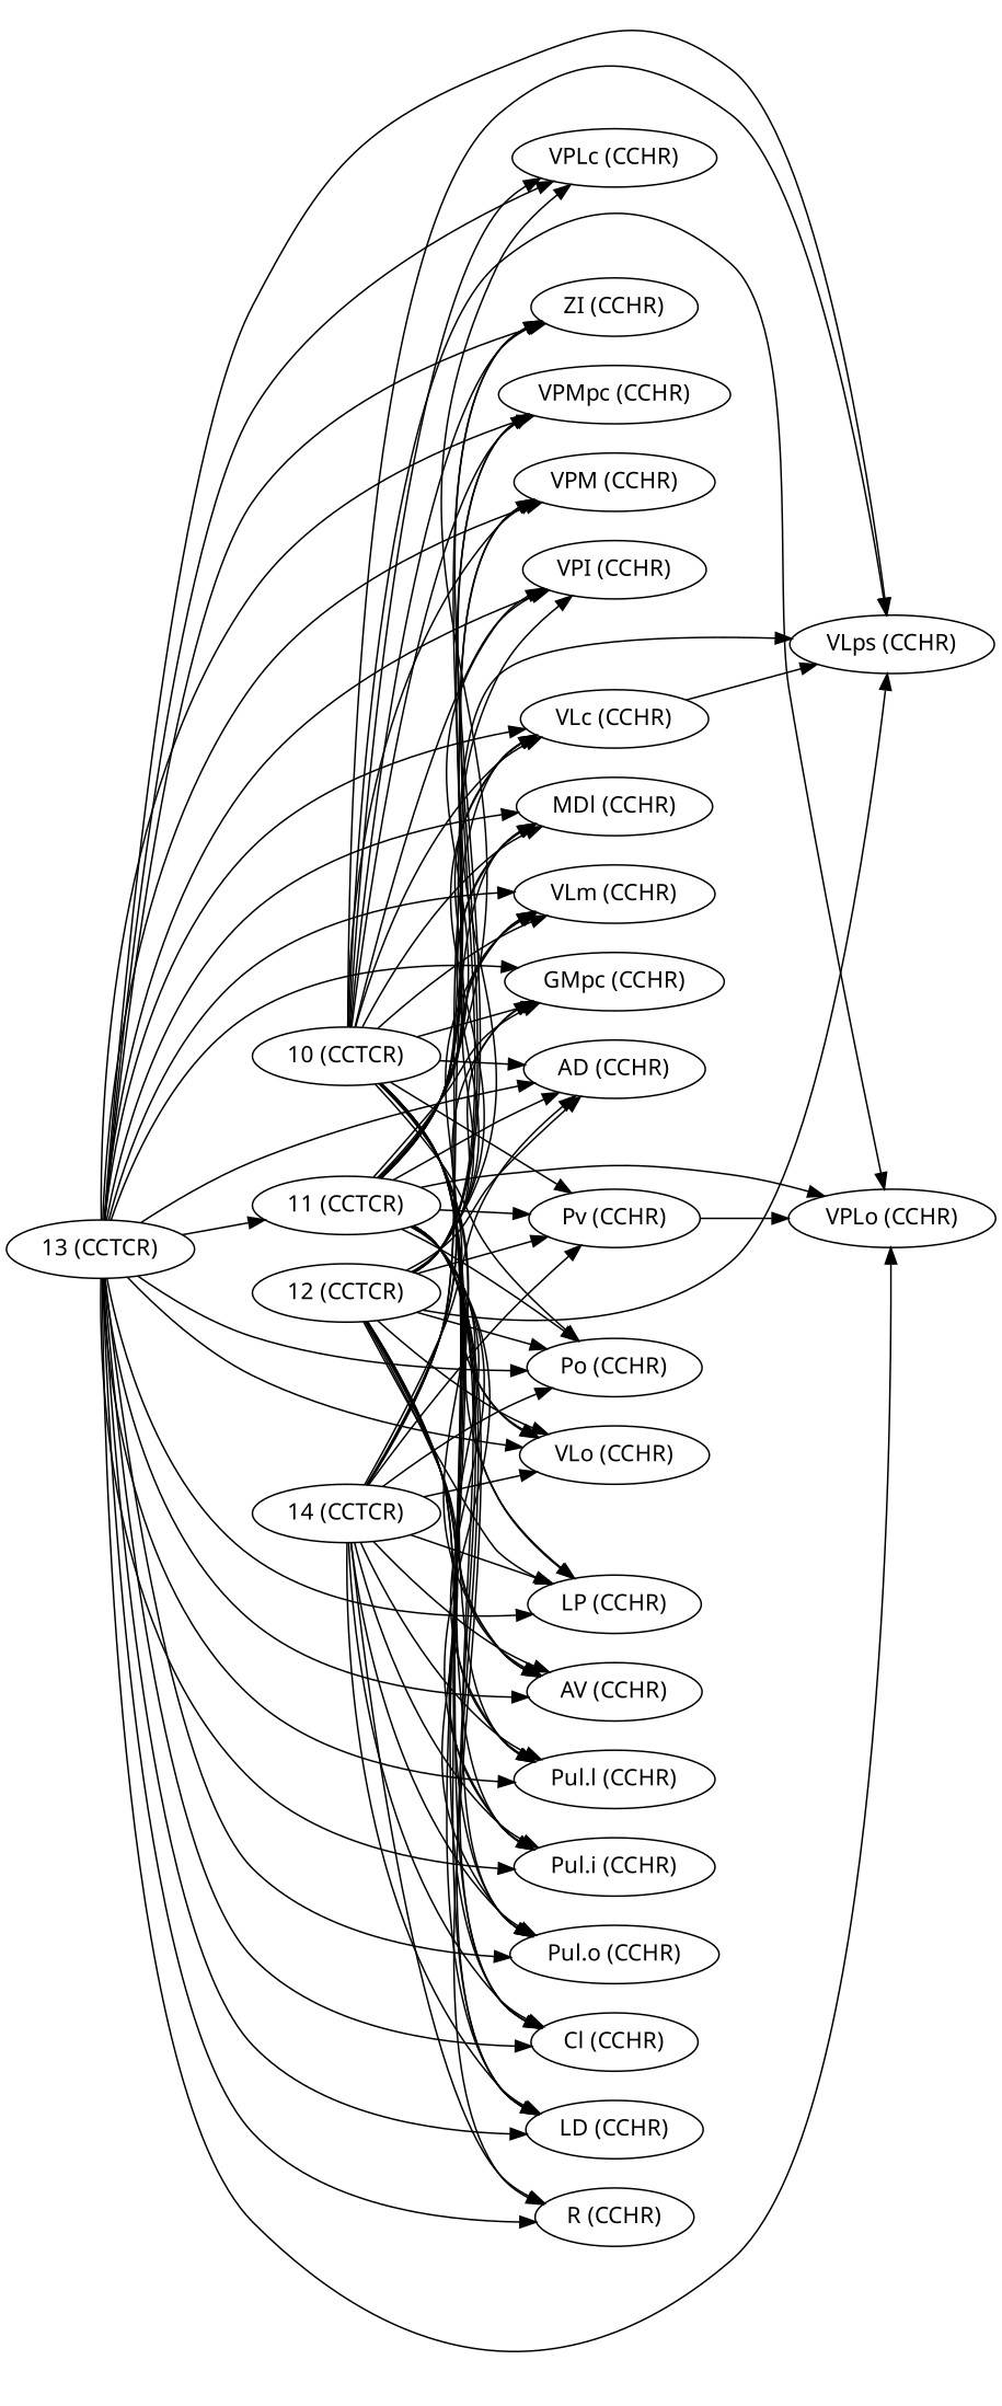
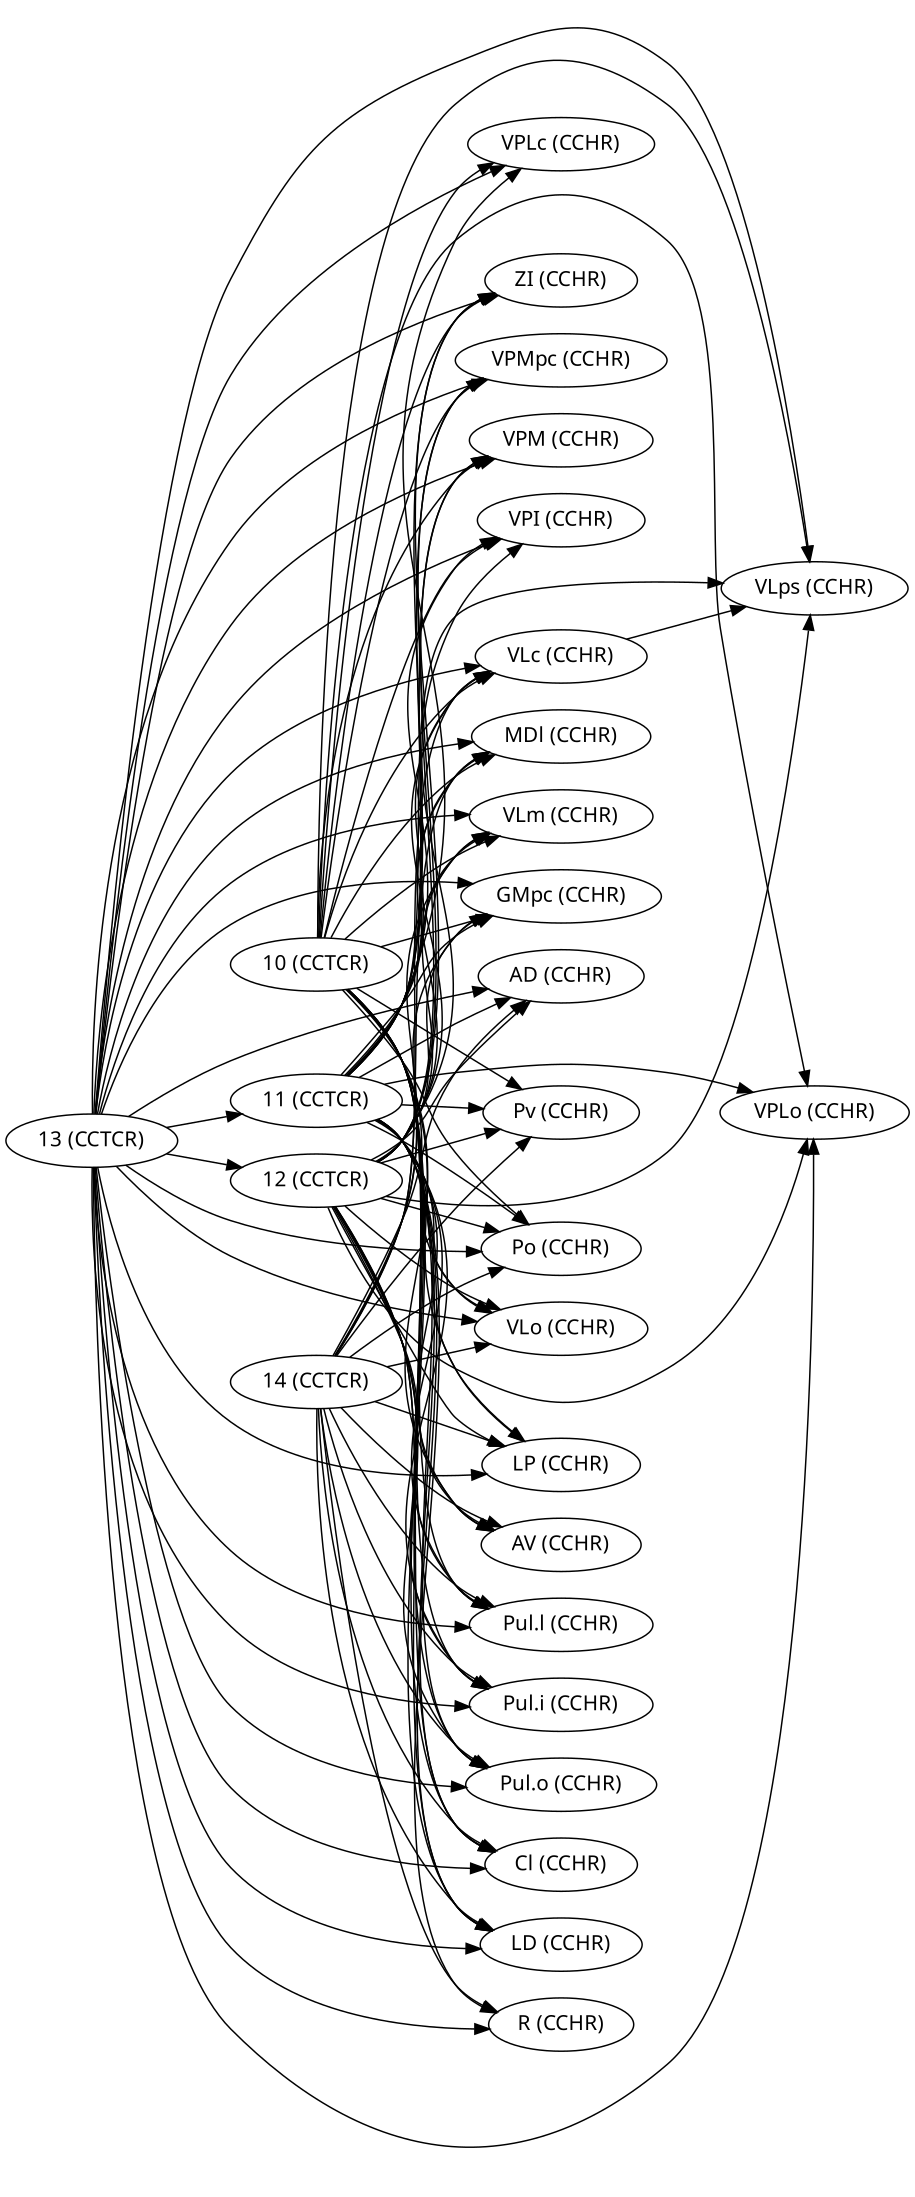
  digraph {
    fontname="Noto Sans"
    rankdir=LR
    node [fontname="Noto Sans"]
    edge [fontname="Noto Sans"]
    "MDl (CCHR)"
    "VLm (CCHR)"
    "VLc (CCHR)"
    "GMpc (CCHR)"
    "Pv (CCHR)"
    "Po (CCHR)"
    "VPLo (CCHR)"
    "LD (CCHR)"
    "12 (CCTCR)"
    "VLo (CCHR)"
    "LP (CCHR)"
    "VPM (CCHR)"
    "VLps (CCHR)"
    "VPI (CCHR)"
    "Pul.i (CCHR)"
    "Pul.o (CCHR)"
    "ZI (CCHR)"
    "AD (CCHR)"
    "VPLc (CCHR)"
    "R (CCHR)"
    "AV (CCHR)"
    "VPMpc (CCHR)"
    "11 (CCTCR)"
    "10 (CCTCR)"
    "13 (CCTCR)"
    "14 (CCTCR)"
    "Cl (CCHR)"
    "Pul.l (CCHR)"
    subgraph sub_1 {
      "MDl (CCHR)"
    }
    subgraph sub_2 {
      "VLm (CCHR)"
    }
    subgraph sub_3 {
      "VLc (CCHR)"
    }
    subgraph sub_4 {
      "GMpc (CCHR)"
    }
    subgraph sub_5 {
      "Pv (CCHR)"
    }
    subgraph sub_6 {
      "Po (CCHR)"
    }
    subgraph sub_7 {
      "VPLo (CCHR)"
    }
    subgraph sub_8 {
      "LD (CCHR)"
    }
    subgraph sub_9 {
      "12 (CCTCR)"
    }
    subgraph sub_10 {
      "VLo (CCHR)"
    }
    subgraph sub_11 {
      "LP (CCHR)"
    }
    subgraph sub_12 {
      "VPM (CCHR)"
    }
    subgraph sub_13 {
      "VLps (CCHR)"
    }
    subgraph sub_14 {
      "VPI (CCHR)"
    }
    subgraph sub_15 {
      "Pul.i (CCHR)"
    }
    subgraph sub_16 {
      "Pul.o (CCHR)"
    }
    subgraph sub_17 {
      "ZI (CCHR)"
    }
    subgraph sub_18 {
      "AD (CCHR)"
    }
    subgraph sub_19 {
      "VPLc (CCHR)"
    }
    subgraph sub_20 {
      "R (CCHR)"
    }
    subgraph sub_21 {
      "AV (CCHR)"
    }
    subgraph sub_22 {
      "VPMpc (CCHR)"
    }
    subgraph sub_23 {
      "11 (CCTCR)"
    }
    subgraph sub_24 {
      "10 (CCTCR)"
    }
    subgraph sub_25 {
      "13 (CCTCR)"
    }
    subgraph sub_26 {
      "14 (CCTCR)"
    }
    subgraph sub_27 {
      "Cl (CCHR)"
    }
    subgraph sub_28 {
      "Pul.l (CCHR)"
    }
    "VLc (CCHR)" -> "VLps (CCHR)"
    "12 (CCTCR)" -> "MDl (CCHR)"
    "12 (CCTCR)" -> "VLm (CCHR)"
    "12 (CCTCR)" -> "VLc (CCHR)"
    "12 (CCTCR)" -> "GMpc (CCHR)"
    "12 (CCTCR)" -> "Pv (CCHR)"
    "12 (CCTCR)" -> "Po (CCHR)"
-   "Pv (CCHR)" -> "VPLo (CCHR)"
+   "12 (CCTCR)" -> "VPLo (CCHR)"
    "12 (CCTCR)" -> "LD (CCHR)"
    "12 (CCTCR)" -> "VLo (CCHR)"
    "12 (CCTCR)" -> "LP (CCHR)"
    "12 (CCTCR)" -> "VPM (CCHR)"
    "12 (CCTCR)" -> "VLps (CCHR)"
    "12 (CCTCR)" -> "VPI (CCHR)"
    "12 (CCTCR)" -> "Pul.i (CCHR)"
    "12 (CCTCR)" -> "Pul.o (CCHR)"
    "12 (CCTCR)" -> "ZI (CCHR)"
    "12 (CCTCR)" -> "AD (CCHR)"
    "12 (CCTCR)" -> "AV (CCHR)"
    "12 (CCTCR)" -> "VPMpc (CCHR)"
    "12 (CCTCR)" -> "Cl (CCHR)"
    "12 (CCTCR)" -> "Pul.l (CCHR)"
    "11 (CCTCR)" -> "MDl (CCHR)"
    "11 (CCTCR)" -> "VLm (CCHR)"
    "11 (CCTCR)" -> "VLc (CCHR)"
    "11 (CCTCR)" -> "GMpc (CCHR)"
    "11 (CCTCR)" -> "Pv (CCHR)"
    "11 (CCTCR)" -> "Po (CCHR)"
    "11 (CCTCR)" -> "VPLo (CCHR)"
    "11 (CCTCR)" -> "LD (CCHR)"
    "11 (CCTCR)" -> "VLo (CCHR)"
    "11 (CCTCR)" -> "LP (CCHR)"
    "11 (CCTCR)" -> "VPM (CCHR)"
    "11 (CCTCR)" -> "VLps (CCHR)"
    "11 (CCTCR)" -> "VPI (CCHR)"
    "11 (CCTCR)" -> "Pul.i (CCHR)"
    "11 (CCTCR)" -> "Pul.o (CCHR)"
    "11 (CCTCR)" -> "ZI (CCHR)"
    "11 (CCTCR)" -> "AD (CCHR)"
    "11 (CCTCR)" -> "VPLc (CCHR)"
    "11 (CCTCR)" -> "R (CCHR)"
    "11 (CCTCR)" -> "AV (CCHR)"
    "11 (CCTCR)" -> "VPMpc (CCHR)"
    "11 (CCTCR)" -> "Cl (CCHR)"
    "11 (CCTCR)" -> "Pul.l (CCHR)"
    "10 (CCTCR)" -> "MDl (CCHR)"
    "10 (CCTCR)" -> "VLm (CCHR)"
    "10 (CCTCR)" -> "VLc (CCHR)"
    "10 (CCTCR)" -> "GMpc (CCHR)"
    "10 (CCTCR)" -> "Pv (CCHR)"
    "10 (CCTCR)" -> "Po (CCHR)"
    "10 (CCTCR)" -> "VPLo (CCHR)"
    "10 (CCTCR)" -> "LD (CCHR)"
    "10 (CCTCR)" -> "VLo (CCHR)"
    "10 (CCTCR)" -> "LP (CCHR)"
    "10 (CCTCR)" -> "VPM (CCHR)"
    "10 (CCTCR)" -> "VLps (CCHR)"
    "10 (CCTCR)" -> "VPI (CCHR)"
    "10 (CCTCR)" -> "Pul.i (CCHR)"
    "10 (CCTCR)" -> "Pul.o (CCHR)"
    "10 (CCTCR)" -> "ZI (CCHR)"
-   "10 (CCTCR)" -> "AD (CCHR)"
    "10 (CCTCR)" -> "VPLc (CCHR)"
    "10 (CCTCR)" -> "AV (CCHR)"
    "10 (CCTCR)" -> "VPMpc (CCHR)"
    "10 (CCTCR)" -> "Cl (CCHR)"
    "10 (CCTCR)" -> "Pul.l (CCHR)"
    "13 (CCTCR)" -> "MDl (CCHR)"
    "13 (CCTCR)" -> "VLm (CCHR)"
    "13 (CCTCR)" -> "VLc (CCHR)"
    "13 (CCTCR)" -> "GMpc (CCHR)"
    "13 (CCTCR)" -> "Po (CCHR)"
    "13 (CCTCR)" -> "VPLo (CCHR)"
    "13 (CCTCR)" -> "LD (CCHR)"
    "13 (CCTCR)" -> "VLo (CCHR)"
    "13 (CCTCR)" -> "LP (CCHR)"
    "13 (CCTCR)" -> "VPM (CCHR)"
    "13 (CCTCR)" -> "VLps (CCHR)"
    "13 (CCTCR)" -> "VPI (CCHR)"
    "13 (CCTCR)" -> "Pul.i (CCHR)"
    "13 (CCTCR)" -> "Pul.o (CCHR)"
    "13 (CCTCR)" -> "ZI (CCHR)"
    "13 (CCTCR)" -> "AD (CCHR)"
    "13 (CCTCR)" -> "VPLc (CCHR)"
    "13 (CCTCR)" -> "R (CCHR)"
-   "13 (CCTCR)" -> "AV (CCHR)"
+   "13 (CCTCR)" -> "12 (CCTCR)"
    "13 (CCTCR)" -> "VPMpc (CCHR)"
    "13 (CCTCR)" -> "11 (CCTCR)"
    "13 (CCTCR)" -> "Cl (CCHR)"
    "13 (CCTCR)" -> "Pul.l (CCHR)"
    "14 (CCTCR)" -> "MDl (CCHR)"
    "14 (CCTCR)" -> "VLm (CCHR)"
    "14 (CCTCR)" -> "VLc (CCHR)"
    "14 (CCTCR)" -> "GMpc (CCHR)"
    "14 (CCTCR)" -> "Pv (CCHR)"
    "14 (CCTCR)" -> "Po (CCHR)"
    "14 (CCTCR)" -> "LD (CCHR)"
    "14 (CCTCR)" -> "VLo (CCHR)"
    "14 (CCTCR)" -> "LP (CCHR)"
    "14 (CCTCR)" -> "Pul.i (CCHR)"
    "14 (CCTCR)" -> "Pul.o (CCHR)"
    "14 (CCTCR)" -> "AD (CCHR)"
    "14 (CCTCR)" -> "R (CCHR)"
    "14 (CCTCR)" -> "AV (CCHR)"
    "14 (CCTCR)" -> "Cl (CCHR)"
    "14 (CCTCR)" -> "Pul.l (CCHR)"
  }
